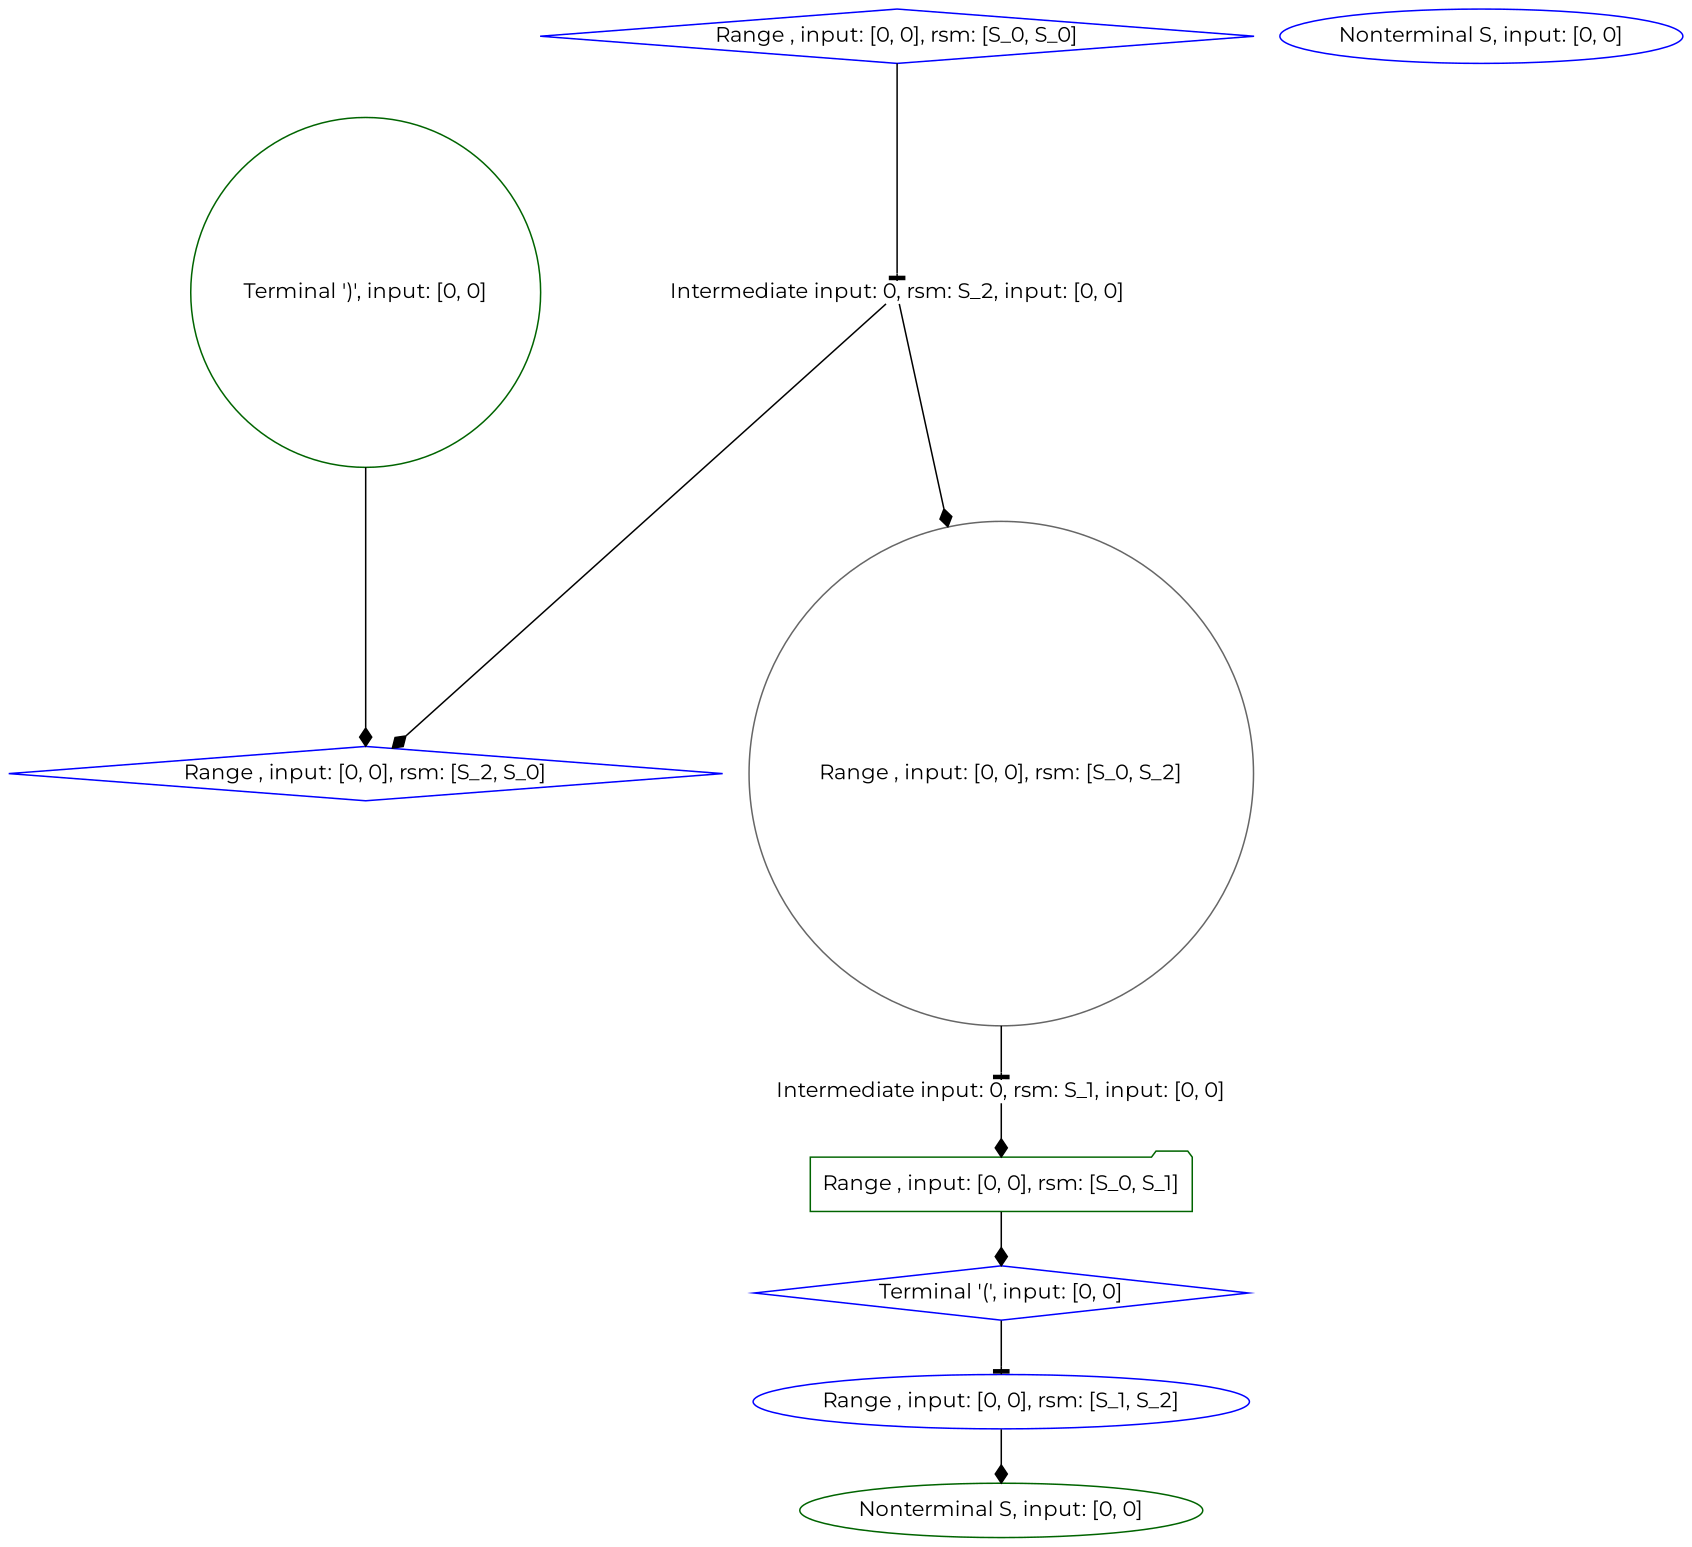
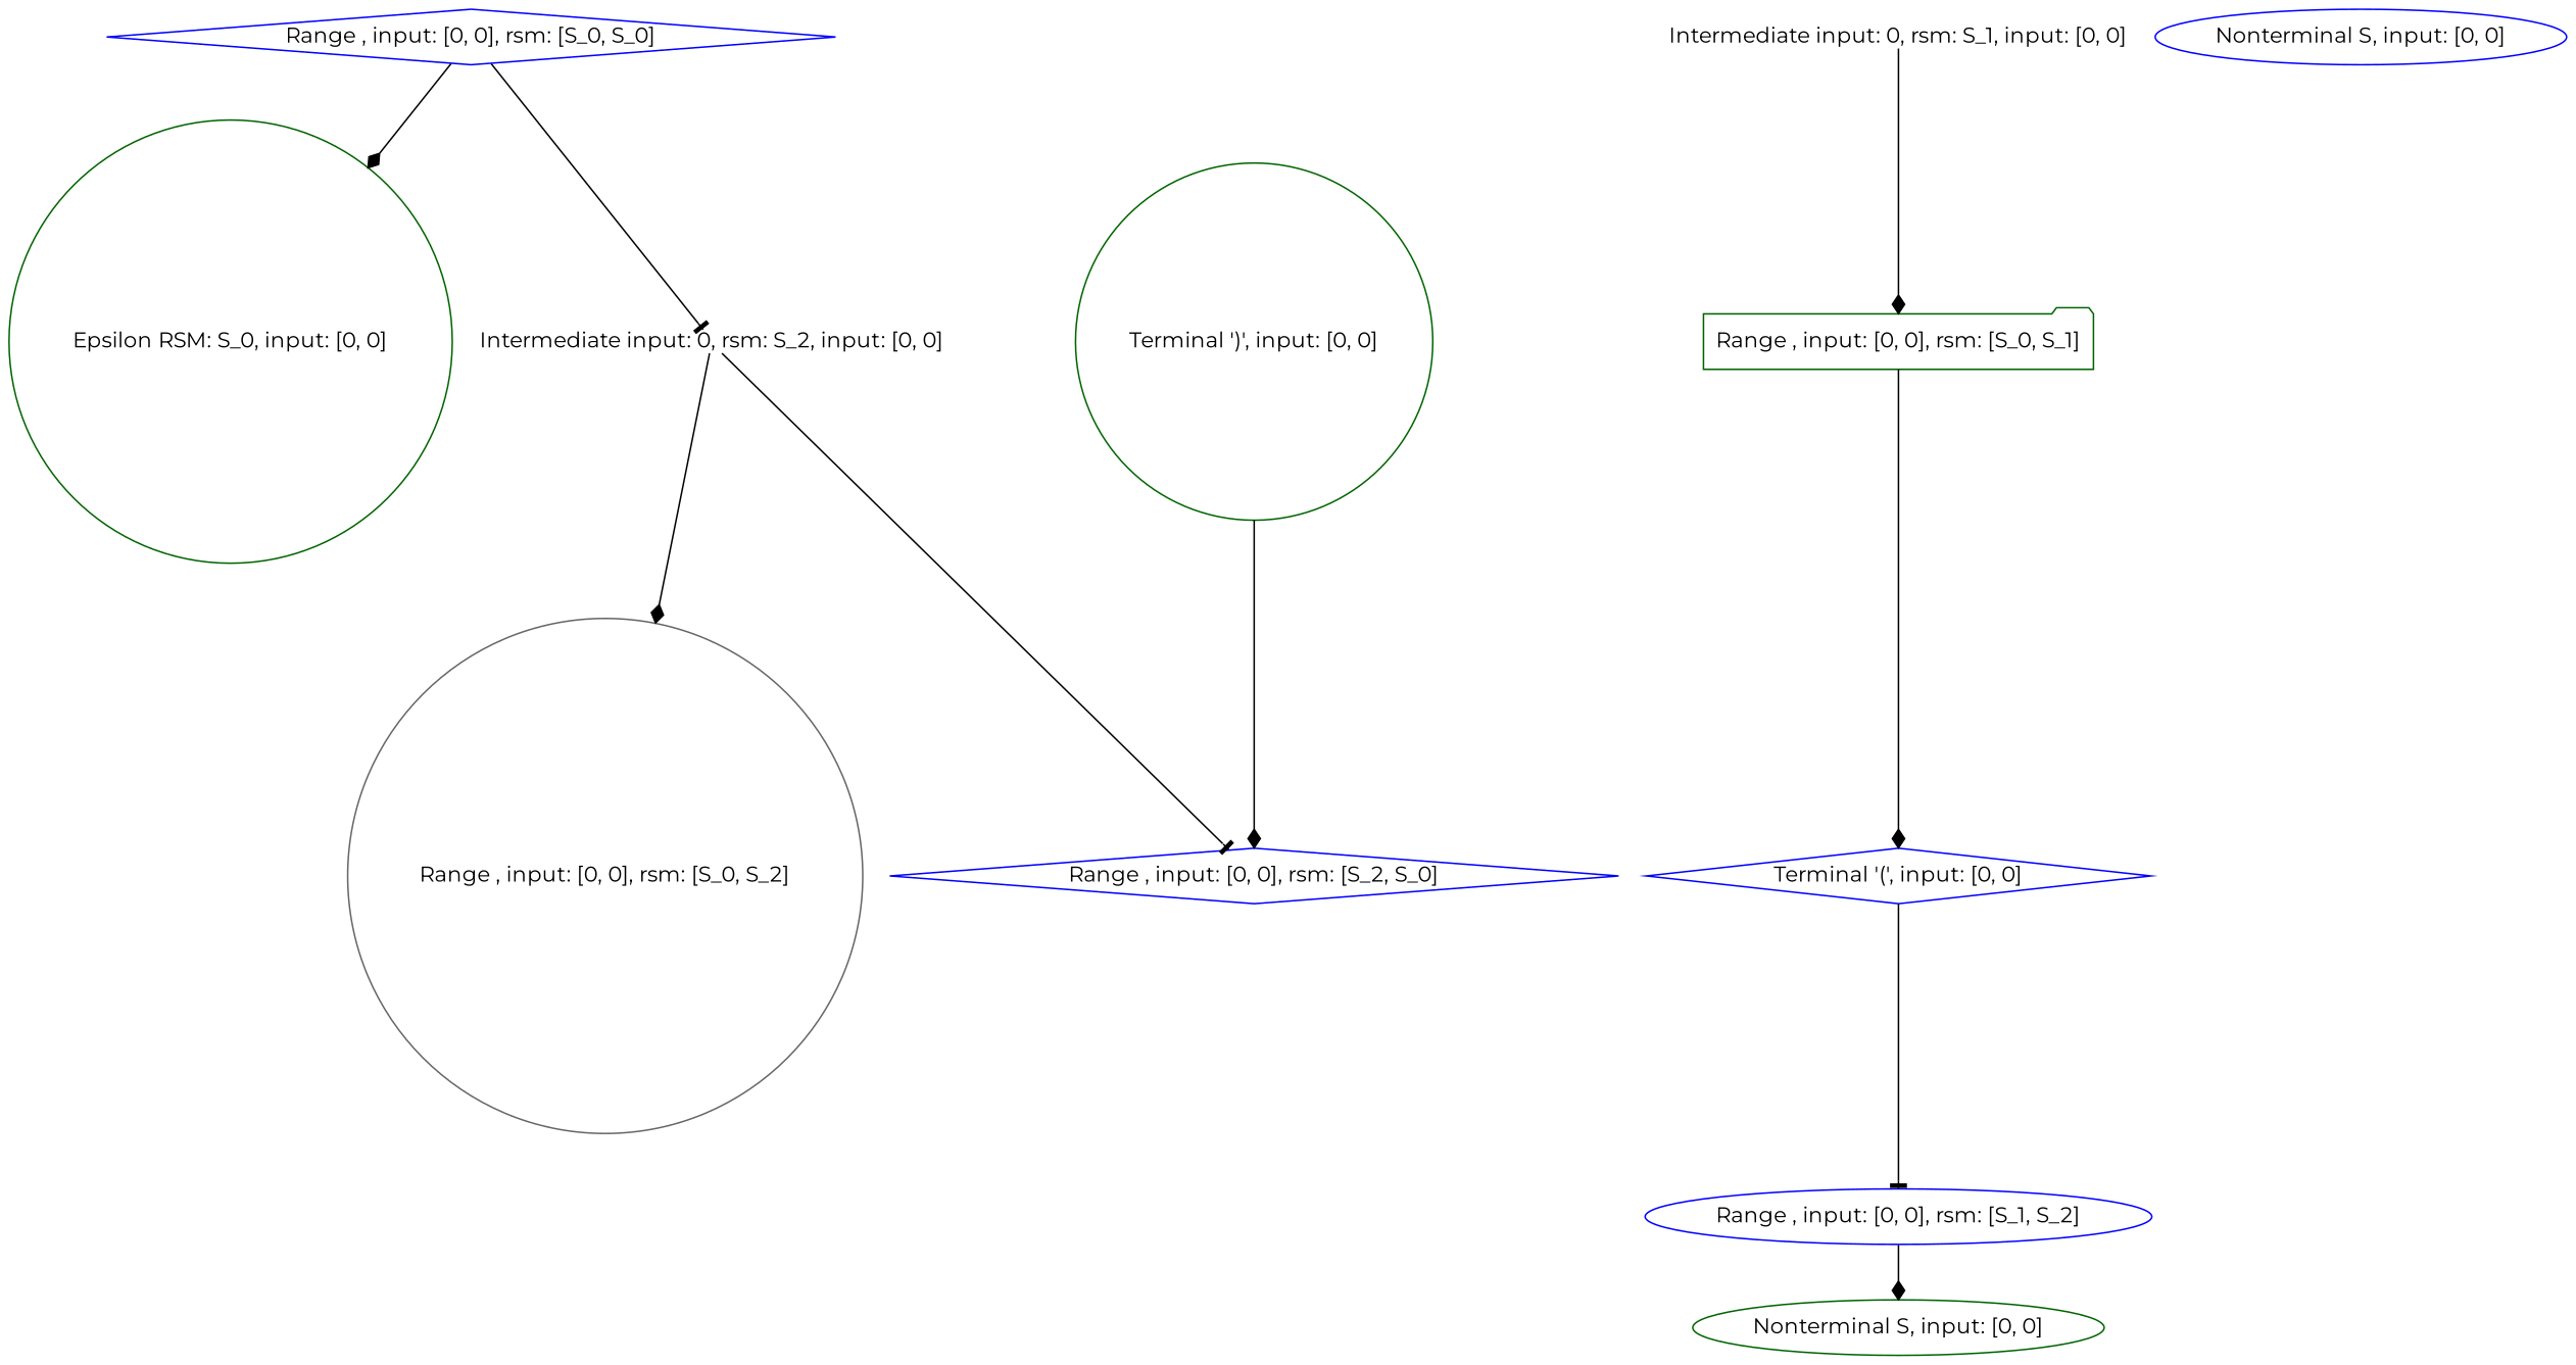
  digraph {
    fontname=Montserrat
    labelloc=t
    node [color=darkgreen fontname=Montserrat shape=circle]
    edge [arrowhead=diamond fontname=Montserrat]
+   n1 [label="Epsilon RSM: S_0, input: [0, 0]"]
    n2 [color=gray40 label="Intermediate input: 0, rsm: S_1, input: [0, 0]" shape=plain]
    n3 [label="Range , input: [0, 0], rsm: [S_0, S_1]" shape=folder]
    n4 [color=blue label="Terminal '(', input: [0, 0]" shape=diamond]
    n5 [color=blue label="Range , input: [0, 0], rsm: [S_1, S_2]" shape=ellipse]
    n6 [label="Nonterminal S, input: [0, 0]" shape=ellipse]
    n7 [label="Intermediate input: 0, rsm: S_2, input: [0, 0]" shape=plain]
    n8 [color=gray40 label="Range , input: [0, 0], rsm: [S_0, S_2]"]
    n9 [color=blue label="Range , input: [0, 0], rsm: [S_2, S_0]" shape=diamond]
    n10 [color=blue label="Nonterminal S, input: [0, 0]" shape=ellipse]
    n11 [color=blue label="Range , input: [0, 0], rsm: [S_0, S_0]" shape=diamond]
    n12 [label="Terminal ')', input: [0, 0]"]
    n2 -> n3
    n3 -> n4
    n4 -> n5 [arrowhead=tee]
    n5 -> n6
    n7 -> n8
-   n7 -> n9
-   n8 -> n2 [arrowhead=tee]
+   n7 -> n9 [arrowhead=tee]
+   n11 -> n1
    n11 -> n7 [arrowhead=tee]
    n12 -> n9
  }
